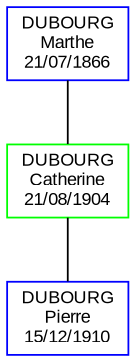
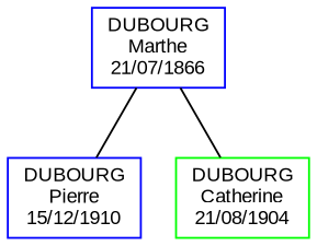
  digraph {
    rankdir=BT
    node [color=blue fontname=Arial fontsize=10 shape=box]
    edge [arrowhead=jc0 color="#000000"]
    n1 [label="DUBOURG\nPierre\n15/12/1910"]
    n2 [label="DUBOURG\nMarthe\n21/07/1866"]
    n3 [color=green label="DUBOURG\nCatherine\n21/08/1904"]
-   n1 -> n3
+   n1 -> n2
    n3 -> n2
  }
